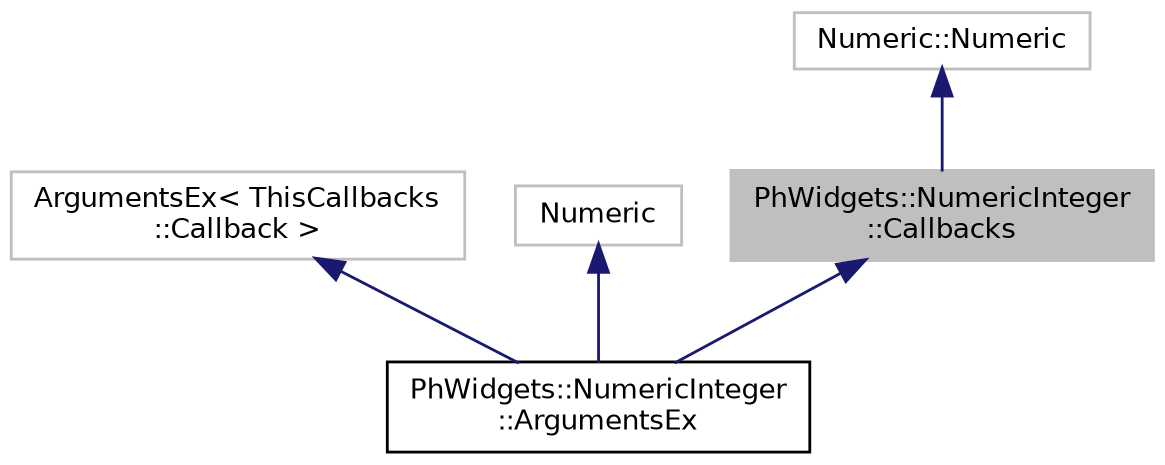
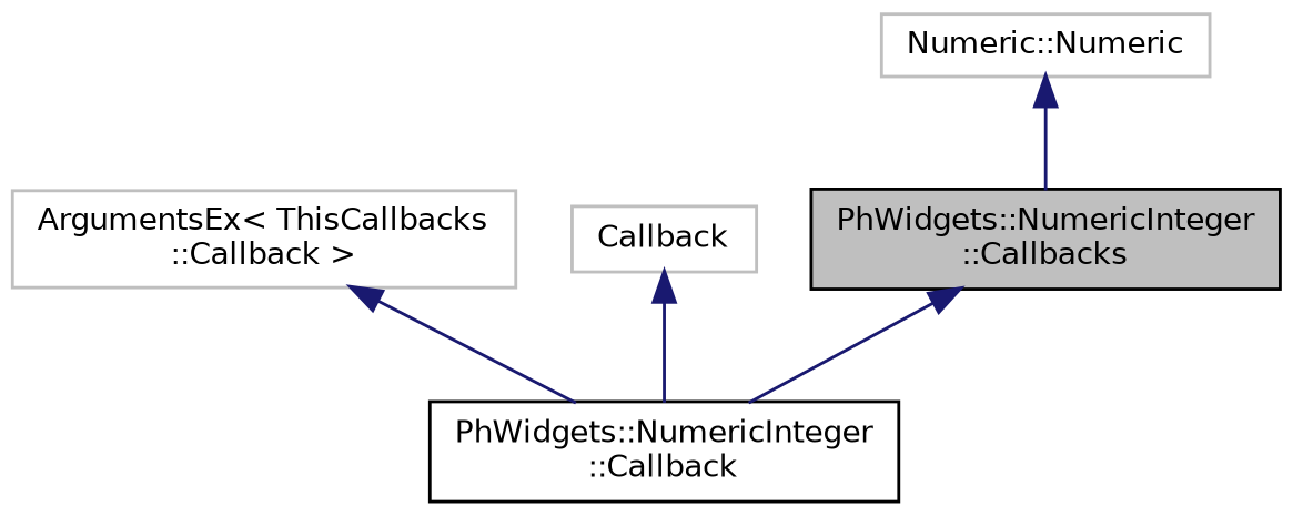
  digraph {
    node [color=grey75 fillcolor=white fontname=Helvetica fontsize=10 shape=record style=filled]
    edge [color=midnightblue dir=back fontname=Helvetica fontsize=10 labelfontname=Helvetica labelfontsize=10 style=solid]
-   n1 [fillcolor=grey75 fontcolor=black height=0.2 label="PhWidgets::NumericInteger\l::Callbacks" width=0.4]
-   n2 [color=black height=0.2 label="PhWidgets::NumericInteger\l::ArgumentsEx" width=0.4]
+   n1 [color=black fillcolor=grey75 fontcolor=black height=0.2 label="PhWidgets::NumericInteger\l::Callbacks" width=0.4]
+   n2 [color=black height=0.2 label="PhWidgets::NumericInteger\l::Callback" width=0.4]
    n3 [height=0.2 label="ArgumentsEx\< ThisCallbacks\l::Callback \>" width=0.4]
-   n4 [height=0.2 label=Numeric width=0.4]
+   n4 [height=0.2 label=Callback width=0.4]
    n5 [height=0.2 label="Numeric::Numeric" width=0.4]
    n1 -> n2
    n3 -> n2
    n4 -> n2
    n5 -> n1
  }
